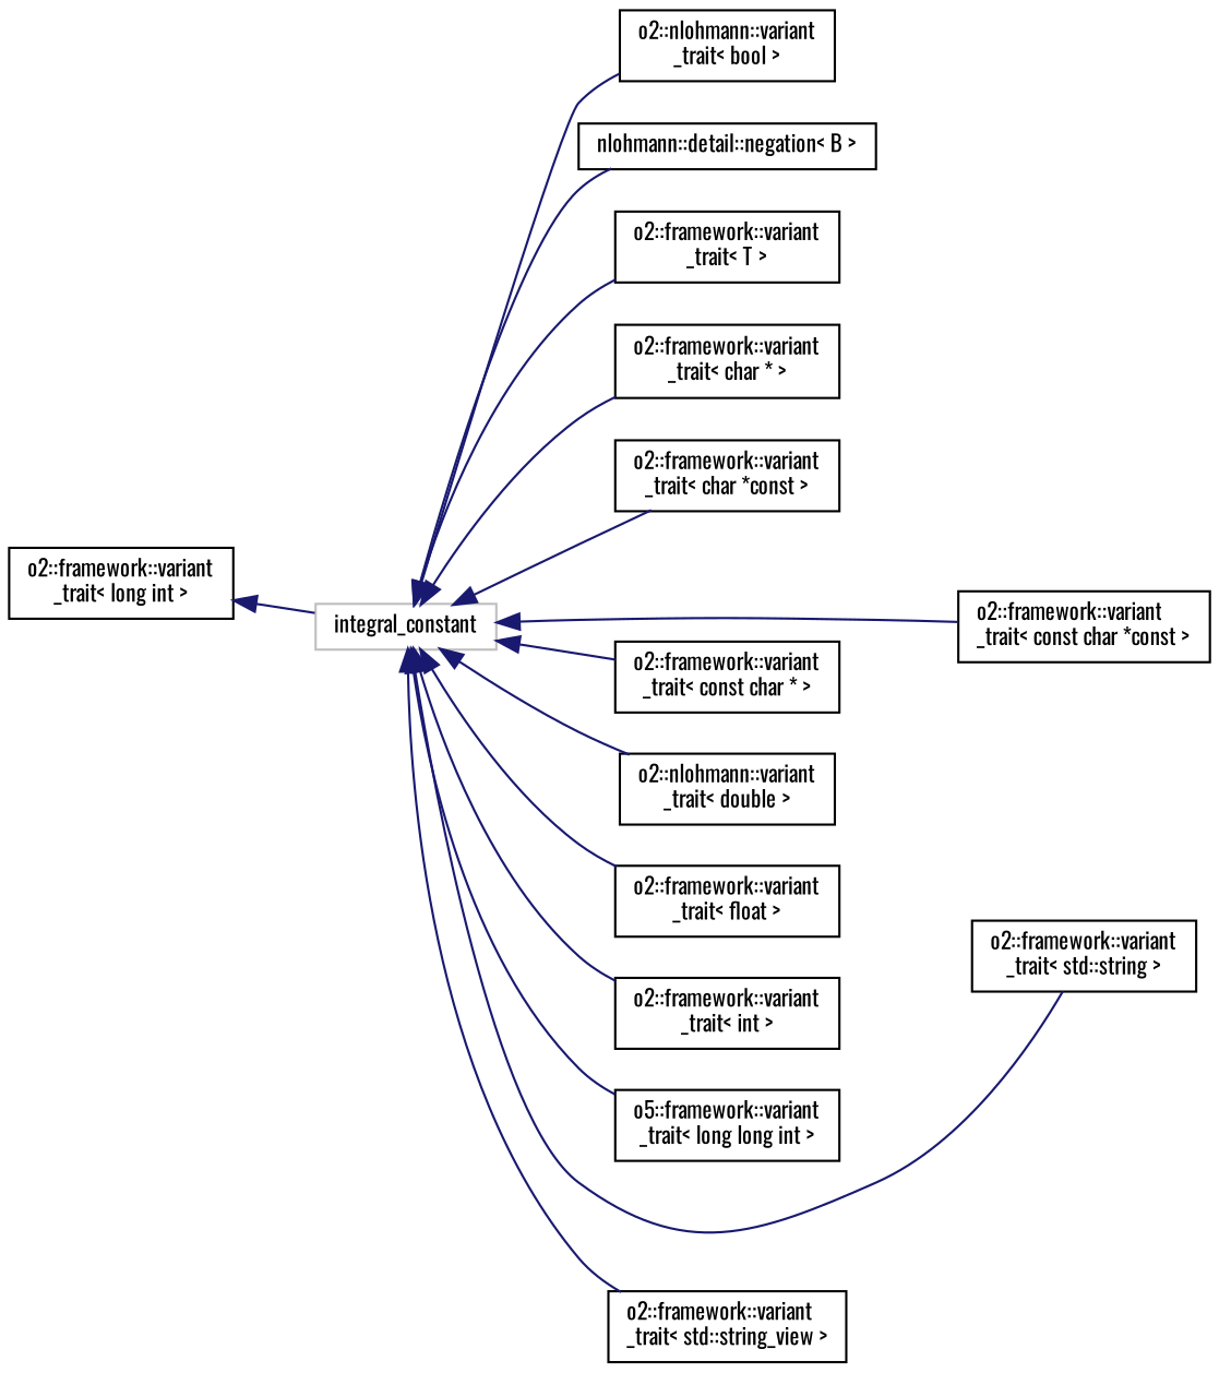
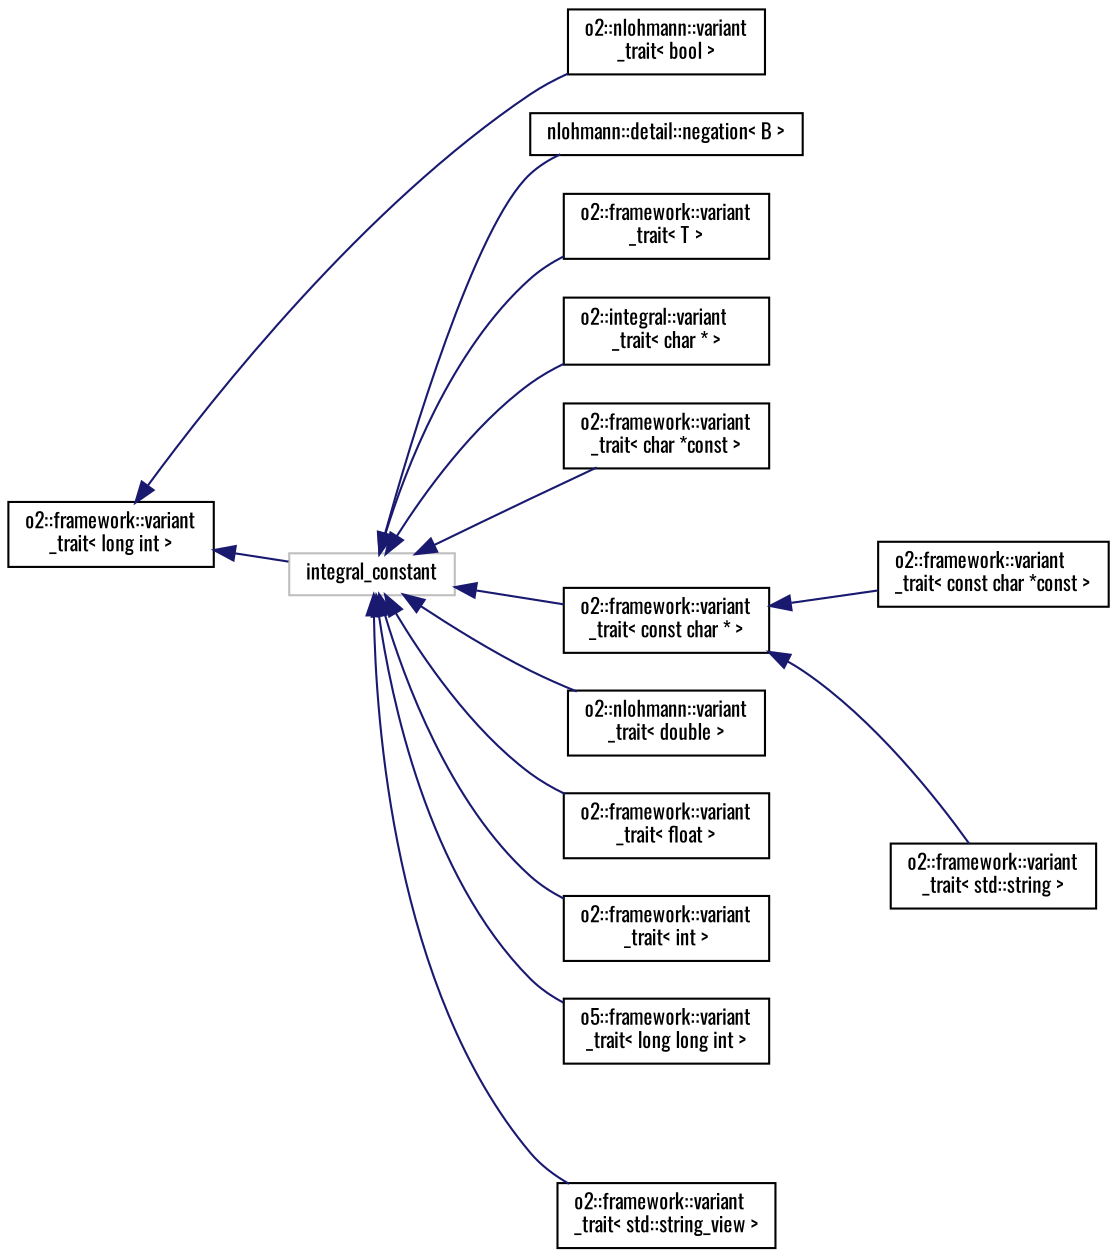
  digraph {
    fontname=Oswald
    rankdir=LR
    node [color=black fontname=Oswald fontsize=10 shape=record]
    edge [color=midnightblue dir=back fontname=Oswald fontsize=10 labelfontname=Helvetica labelfontsize=10 style=solid]
    n1 [color=grey75 height=0.2 label=integral_constant width=0.4]
    n2 [height=0.2 label="nlohmann::detail::negation\< B \>" width=0.4]
    n3 [height=0.2 label="o2::framework::variant\l_trait\< T \>" width=0.4]
    n4 [height=0.2 label="o2::nlohmann::variant\l_trait\< bool \>" width=0.4]
-   n5 [height=0.2 label="o2::framework::variant\l_trait\< char * \>" width=0.4]
+   n5 [height=0.2 label="o2::integral::variant\l_trait\< char * \>" width=0.4]
    n6 [height=0.2 label="o2::framework::variant\l_trait\< char *const \>" width=0.4]
    n7 [height=0.2 label="o2::framework::variant\l_trait\< const char * \>" width=0.4]
    n8 [height=0.2 label="o2::framework::variant\l_trait\< const char *const \>" width=0.4]
    n9 [height=0.2 label="o2::nlohmann::variant\l_trait\< double \>" width=0.4]
    n10 [height=0.2 label="o2::framework::variant\l_trait\< float \>" width=0.4]
    n11 [height=0.2 label="o2::framework::variant\l_trait\< int \>" width=0.4]
    n12 [height=0.2 label="o5::framework::variant\l_trait\< long long int \>" width=0.4]
    n13 [height=0.2 label="o2::framework::variant\l_trait\< std::string \>" width=0.4]
    n14 [height=0.2 label="o2::framework::variant\l_trait\< std::string_view \>" width=0.4]
    n15 [height=0.2 label="o2::framework::variant\l_trait\< long int \>" width=0.4]
    n1 -> n2
    n1 -> n3
-   n1 -> n4
+   n15 -> n4
    n1 -> n5
    n1 -> n6
    n1 -> n7
-   n1 -> n8
+   n7 -> n8
    n1 -> n9
    n1 -> n10
    n1 -> n11
    n1 -> n12
-   n1 -> n13
+   n7 -> n13
    n1 -> n14
    n15 -> n1
  }
